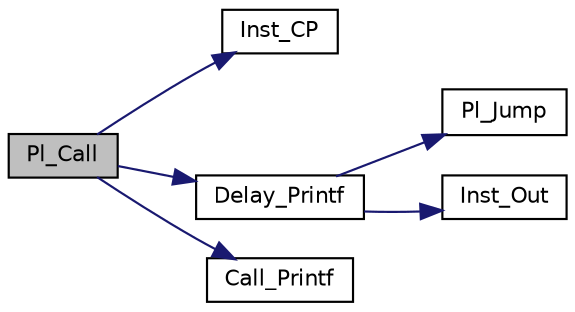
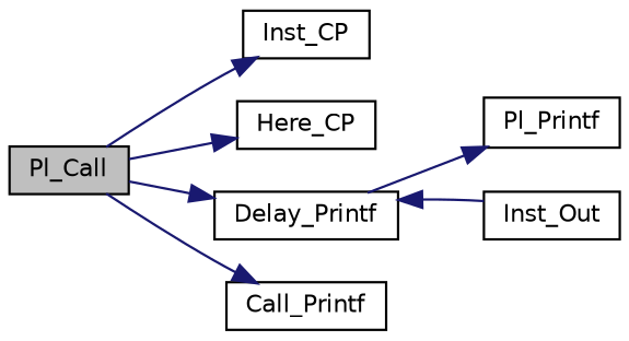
  digraph {
    rankdir=LR
    node [color=black fillcolor=white fontname=Helvetica fontsize=10 shape=record style=filled]
    edge [color=midnightblue fontname=Helvetica fontsize=10 labelfontname=Helvetica labelfontsize=10 style=solid]
    n1 [fillcolor=grey75 fontcolor=black height=0.2 label=Pl_Call width=0.4]
    n2 [height=0.2 label=Inst_CP width=0.4]
+   n3 [height=0.2 label=Here_CP width=0.4]
    n4 [height=0.2 label=Delay_Printf width=0.4]
    n5 [height=0.2 label=Call_Printf width=0.4]
-   n6 [height=0.2 label=Pl_Jump width=0.4]
+   n6 [height=0.2 label=Pl_Printf width=0.4]
    n7 [height=0.2 label=Inst_Out width=0.4]
    n1 -> n2
+   n1 -> n3
    n1 -> n4
    n1 -> n5
    n4 -> n6
-   n4 -> n7
+   n7 -> n4
  }
